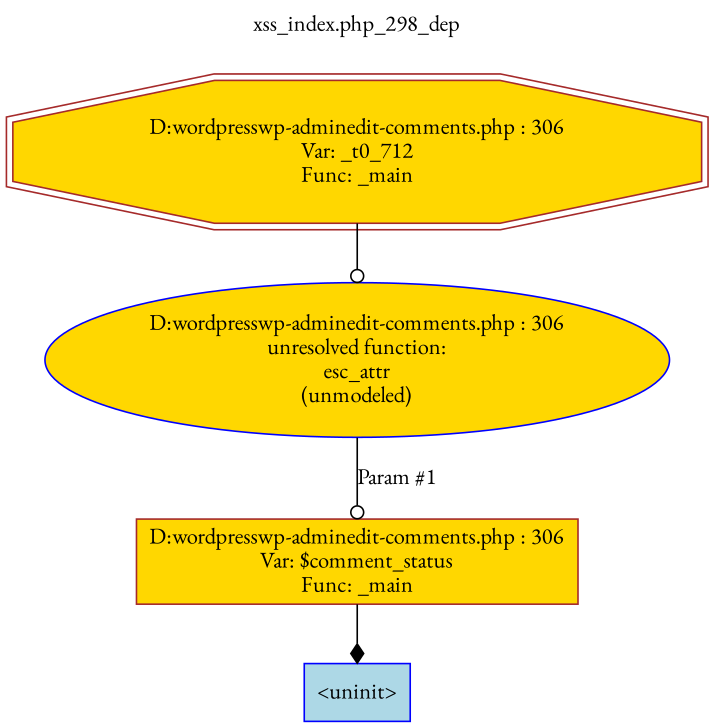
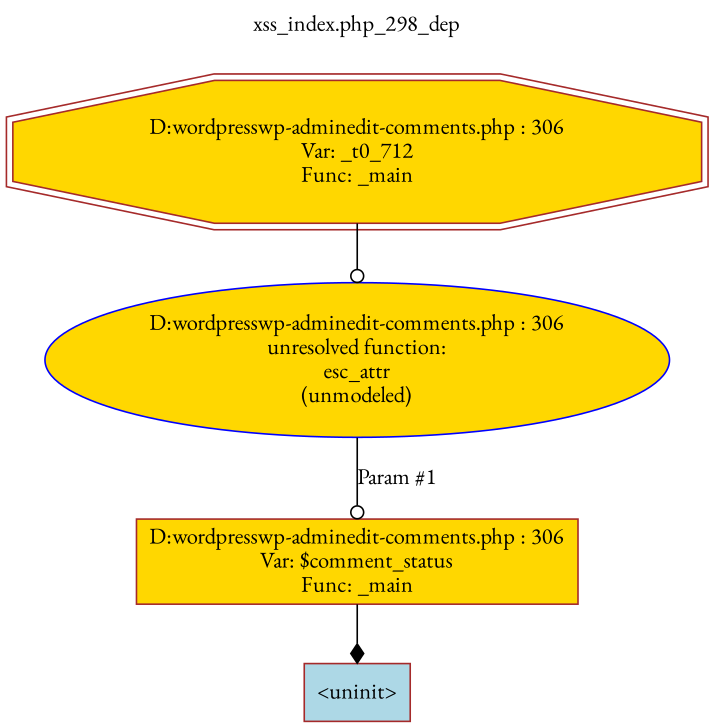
  digraph {
    label="xss_index.php_298_dep"
    labelloc=t
    fontname="EB Garamond"
    node [shape=box style=filled fillcolor=gold color=brown fontname="EB Garamond"]
    edge [arrowhead=odot fontname="EB Garamond"]
    n1 [label="D:\wordpress\wp-admin\edit-comments.php : 306\nVar: _t0_712\nFunc: _main\n" shape=doubleoctagon]
    n2 [label="D:\wordpress\wp-admin\edit-comments.php : 306\nunresolved function:\nesc_attr\n(unmodeled)\n" shape=ellipse color=blue]
    n3 [label="D:\wordpress\wp-admin\edit-comments.php : 306\nVar: $comment_status\nFunc: _main\n"]
-   n4 [label="<uninit>" fillcolor=lightblue color=blue]
+   n4 [label="<uninit>" fillcolor=lightblue]
    n1 -> n2
    n2 -> n3 [label="Param #1"]
    n3 -> n4 [arrowhead=diamond]
  }
